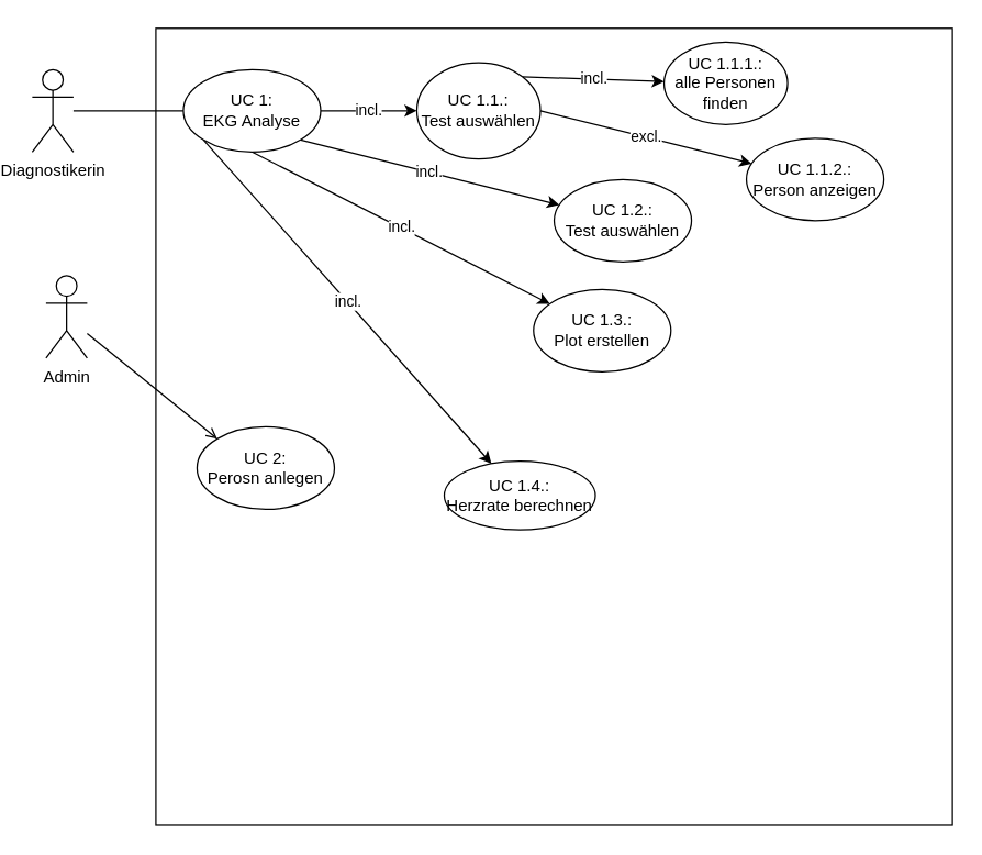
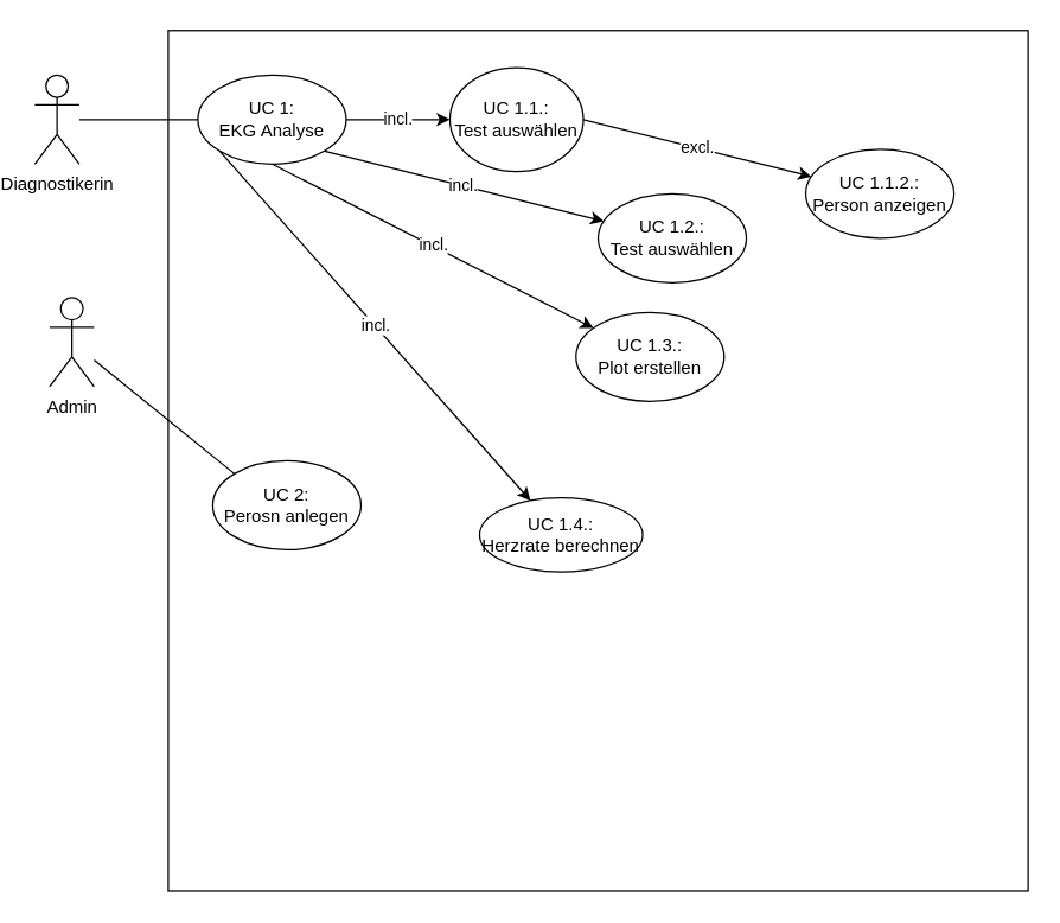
  <mxCell id="0" />
  <mxCell id="1" parent="0" />
  <mxCell id="2" value="" style="whiteSpace=wrap;html=1;aspect=fixed;" parent="1" vertex="1"><mxGeometry x="110" y="20" width="580" height="580" as="geometry" /></mxCell>
  <mxCell id="3" value="Diagnostikerin" style="shape=umlActor;verticalLabelPosition=bottom;verticalAlign=top;html=1;outlineConnect=0;" parent="1" vertex="1"><mxGeometry x="20" y="50" width="30" height="60" as="geometry" /></mxCell>
  <mxCell id="4" value="incl." style="edgeStyle=none;html=1;" parent="1" source="8" target="13" edge="1"><mxGeometry relative="1" as="geometry" /></mxCell>
  <mxCell id="5" value="incl." style="edgeStyle=none;html=1;exitX=0.5;exitY=1;exitDx=0;exitDy=0;" parent="1" source="8" target="10" edge="1"><mxGeometry relative="1" as="geometry" /></mxCell>
  <mxCell id="6" value="incl." style="edgeStyle=none;html=1;exitX=0;exitY=1;exitDx=0;exitDy=0;" parent="1" source="8" target="14" edge="1"><mxGeometry relative="1" as="geometry" /></mxCell>
  <mxCell id="7" value="incl." style="edgeStyle=none;html=1;exitX=1;exitY=1;exitDx=0;exitDy=0;" parent="1" source="8" target="9" edge="1"><mxGeometry relative="1" as="geometry" /></mxCell>
  <mxCell id="8" value="UC 1:&lt;div&gt;EKG Analyse&lt;/div&gt;" style="ellipse;whiteSpace=wrap;html=1;" parent="1" vertex="1"><mxGeometry x="130" y="50" width="100" height="60" as="geometry" /></mxCell>
  <mxCell id="9" value="UC 1.2.:&lt;div&gt;Test auswählen&lt;/div&gt;" style="ellipse;whiteSpace=wrap;html=1;" parent="1" vertex="1"><mxGeometry x="400" y="130" width="100" height="60" as="geometry" /></mxCell>
  <mxCell id="10" value="UC 1.3.:&lt;div&gt;Plot erstellen&lt;/div&gt;" style="ellipse;whiteSpace=wrap;html=1;" parent="1" vertex="1"><mxGeometry x="385" y="210" width="100" height="60" as="geometry" /></mxCell>
- <mxCell id="11" value="incl." style="edgeStyle=none;html=1;exitX=1;exitY=0;exitDx=0;exitDy=0;" parent="1" source="13" target="15" edge="1"><mxGeometry relative="1" as="geometry" /></mxCell>
  <mxCell id="12" value="excl." style="edgeStyle=none;html=1;exitX=1;exitY=0.5;exitDx=0;exitDy=0;" parent="1" source="13" target="16" edge="1"><mxGeometry relative="1" as="geometry" /></mxCell>
  <mxCell id="13" value="UC 1.1.:&lt;div&gt;Test auswählen&lt;/div&gt;" style="ellipse;whiteSpace=wrap;html=1;" parent="1" vertex="1"><mxGeometry x="300" y="45" width="90" height="70" as="geometry" /></mxCell>
  <mxCell id="14" value="UC 1.4.:&lt;br&gt;Herzrate berechnen" style="ellipse;whiteSpace=wrap;html=1;" parent="1" vertex="1"><mxGeometry x="320" y="335" width="110" height="50" as="geometry" /></mxCell>
- <mxCell id="15" value="UC 1.1.1.:&lt;br&gt;alle Personen finden" style="ellipse;whiteSpace=wrap;html=1;" parent="1" vertex="1"><mxGeometry x="480" y="30" width="90" height="60" as="geometry" /></mxCell>
  <mxCell id="16" value="UC 1.1.2.:&lt;br&gt;Person anzeigen" style="ellipse;whiteSpace=wrap;html=1;" parent="1" vertex="1"><mxGeometry x="540" y="100" width="100" height="60" as="geometry" /></mxCell>
  <mxCell id="17" value="UC 2:&lt;div&gt;Perosn anlegen&lt;/div&gt;" style="ellipse;whiteSpace=wrap;html=1;" parent="1" vertex="1"><mxGeometry x="140" y="310" width="100" height="60" as="geometry" /></mxCell>
  <mxCell id="18" value="Admin" style="shape=umlActor;verticalLabelPosition=bottom;verticalAlign=top;html=1;outlineConnect=0;" vertex="1" parent="1"><mxGeometry x="30" y="200" width="30" height="60" as="geometry" /></mxCell>
  <mxCell id="19" value="" style="endArrow=none;html=1;exitX=0;exitY=0.5;exitDx=0;exitDy=0;" edge="1" parent="1" source="8" target="3"><mxGeometry width="50" height="50" relative="1" as="geometry"><mxPoint x="260" y="220" as="sourcePoint" /><mxPoint x="310" y="170" as="targetPoint" /></mxGeometry></mxCell>
- <mxCell id="20" value="" style="endArrow=open;html=1;entryX=0;entryY=0;entryDx=0;entryDy=0;" edge="1" parent="1" source="18" target="17"><mxGeometry width="50" height="50" relative="1" as="geometry"><mxPoint x="260" y="220" as="sourcePoint" /><mxPoint x="310" y="170" as="targetPoint" /></mxGeometry></mxCell>
+ <mxCell id="20" value="" style="endArrow=none;html=1;entryX=0;entryY=0;entryDx=0;entryDy=0;" edge="1" parent="1" source="18" target="17"><mxGeometry width="50" height="50" relative="1" as="geometry"><mxPoint x="260" y="220" as="sourcePoint" /><mxPoint x="310" y="170" as="targetPoint" /></mxGeometry></mxCell>
